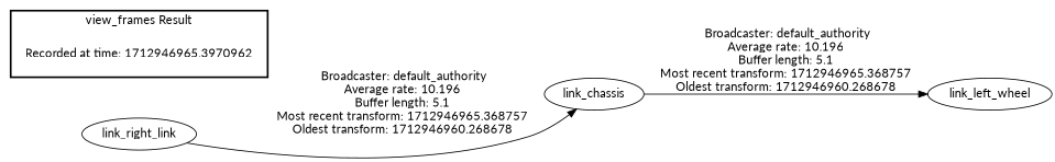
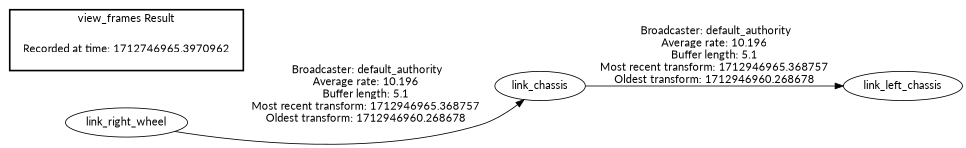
  digraph {
    fontname=Lato
    rankdir=LR
    node [fontname=Lato]
    edge [fontname=Lato]
-   "Recorded at time: 1712946965.3970962" [shape=plaintext]
+   "Recorded at time: 1712946965.3970962" [shape=plaintext label="Recorded at time: 1712746965.3970962"]
    link_chassis
-   link_left_wheel
-   link_right_wheel [label=link_right_link]
+   link_left_wheel [label=link_left_chassis]
+   link_right_wheel
    subgraph cluster_1 {
      color=black
      label="view_frames Result"
      style=bold
      "Recorded at time: 1712946965.3970962"
    }
    "Recorded at time: 1712946965.3970962" -> link_chassis [style=invis]
    link_chassis -> link_left_wheel [label=" Broadcaster: default_authority\nAverage rate: 10.196\nBuffer length: 5.1\nMost recent transform: 1712946965.368757\nOldest transform: 1712946960.268678\n"]
    link_right_wheel -> link_chassis [label=" Broadcaster: default_authority\nAverage rate: 10.196\nBuffer length: 5.1\nMost recent transform: 1712946965.368757\nOldest transform: 1712946960.268678\n"]
  }
